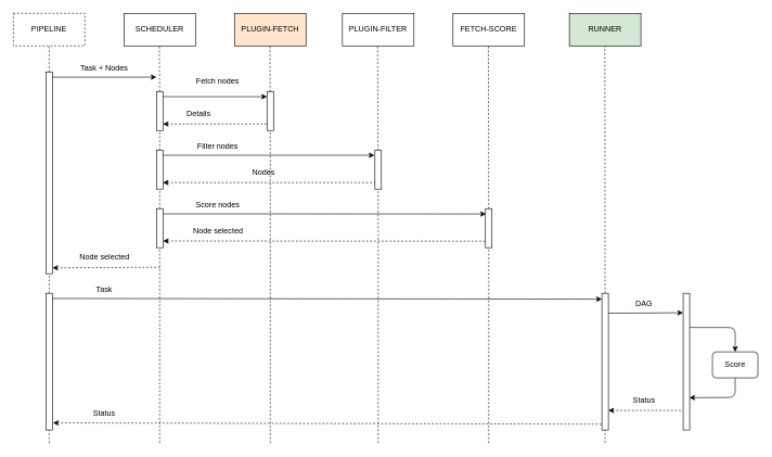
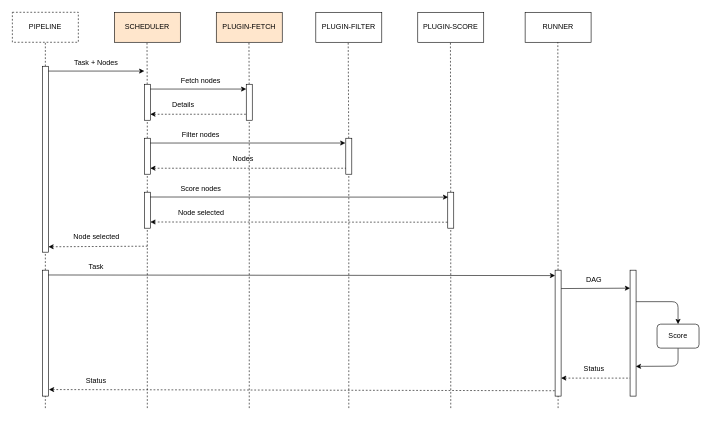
  <mxCell id="0" />
  <mxCell id="1" parent="0" />
  <mxCell id="2" value="PIPELINE" style="rounded=0;whiteSpace=wrap;html=1;dashed=1;" vertex="1" parent="1"><mxGeometry x="20" y="20" width="110" height="50" as="geometry" /></mxCell>
  <mxCell id="3" value="" style="endArrow=none;dashed=1;html=1;entryX=0.5;entryY=1;entryDx=0;entryDy=0;startArrow=none;" edge="1" parent="1" source="41" target="2"><mxGeometry width="50" height="50" relative="1" as="geometry"><mxPoint x="75" y="540" as="sourcePoint" /><mxPoint x="74.5" y="90" as="targetPoint" /></mxGeometry></mxCell>
- <mxCell id="4" value="SCHEDULER" style="rounded=0;whiteSpace=wrap;html=1;" vertex="1" parent="1"><mxGeometry x="190" y="20" width="110" height="50" as="geometry" /></mxCell>
+ <mxCell id="4" value="SCHEDULER" style="rounded=0;whiteSpace=wrap;html=1;fillColor=#ffe6cc;" vertex="1" parent="1"><mxGeometry x="190" y="20" width="110" height="50" as="geometry" /></mxCell>
  <mxCell id="5" value="PLUGIN-FETCH" style="rounded=0;whiteSpace=wrap;html=1;fillColor=#ffe6cc;" vertex="1" parent="1"><mxGeometry x="360" y="20" width="110" height="50" as="geometry" /></mxCell>
  <mxCell id="6" value="PLUGIN-FILTER" style="rounded=0;whiteSpace=wrap;html=1;" vertex="1" parent="1"><mxGeometry x="526" y="20" width="110" height="50" as="geometry" /></mxCell>
  <mxCell id="7" value="" style="endArrow=none;dashed=1;html=1;entryX=0.5;entryY=1;entryDx=0;entryDy=0;startArrow=none;" edge="1" parent="1" source="25"><mxGeometry width="50" height="50" relative="1" as="geometry"><mxPoint x="244.5" y="430" as="sourcePoint" /><mxPoint x="244.5" y="70" as="targetPoint" /></mxGeometry></mxCell>
  <mxCell id="8" value="" style="endArrow=none;dashed=1;html=1;entryX=0.5;entryY=1;entryDx=0;entryDy=0;startArrow=none;" edge="1" parent="1" source="29"><mxGeometry width="50" height="50" relative="1" as="geometry"><mxPoint x="414.5" y="430" as="sourcePoint" /><mxPoint x="414.5" y="70" as="targetPoint" /></mxGeometry></mxCell>
  <mxCell id="9" value="" style="endArrow=none;dashed=1;html=1;entryX=0.5;entryY=1;entryDx=0;entryDy=0;startArrow=none;" edge="1" parent="1" source="35"><mxGeometry width="50" height="50" relative="1" as="geometry"><mxPoint x="580" y="430" as="sourcePoint" /><mxPoint x="580" y="70" as="targetPoint" /></mxGeometry></mxCell>
  <mxCell id="10" value="Task + Nodes" style="text;html=1;strokeColor=none;fillColor=none;align=center;verticalAlign=middle;whiteSpace=wrap;rounded=0;" vertex="1" parent="1"><mxGeometry x="120" y="90" width="80" height="30" as="geometry" /></mxCell>
- <mxCell id="11" value="FETCH-SCORE" style="rounded=0;whiteSpace=wrap;html=1;" vertex="1" parent="1"><mxGeometry x="696" y="20" width="110" height="50" as="geometry" /></mxCell>
- <mxCell id="12" value="RUNNER" style="rounded=0;whiteSpace=wrap;html=1;fillColor=#d5e8d4;" vertex="1" parent="1"><mxGeometry x="875" y="20" width="110" height="50" as="geometry" /></mxCell>
+ <mxCell id="11" value="PLUGIN-SCORE" style="rounded=0;whiteSpace=wrap;html=1;" vertex="1" parent="1"><mxGeometry x="696" y="20" width="110" height="50" as="geometry" /></mxCell>
+ <mxCell id="12" value="RUNNER" style="rounded=0;whiteSpace=wrap;html=1;" vertex="1" parent="1"><mxGeometry x="875" y="20" width="110" height="50" as="geometry" /></mxCell>
  <mxCell id="13" value="" style="endArrow=none;dashed=1;html=1;entryX=0.5;entryY=1;entryDx=0;entryDy=0;startArrow=none;" edge="1" parent="1" source="39"><mxGeometry width="50" height="50" relative="1" as="geometry"><mxPoint x="750.47" y="430" as="sourcePoint" /><mxPoint x="750.47" y="70" as="targetPoint" /></mxGeometry></mxCell>
  <mxCell id="14" value="" style="endArrow=none;dashed=1;html=1;entryX=0.5;entryY=1;entryDx=0;entryDy=0;startArrow=none;" edge="1" parent="1" source="43"><mxGeometry width="50" height="50" relative="1" as="geometry"><mxPoint x="930" y="600" as="sourcePoint" /><mxPoint x="929.55" y="70" as="targetPoint" /></mxGeometry></mxCell>
- <mxCell id="15" value="Fetch nodes" style="text;html=1;strokeColor=none;fillColor=none;align=center;verticalAlign=middle;whiteSpace=wrap;rounded=0;" vertex="1" parent="1"><mxGeometry x="299" y="110" width="71" height="30" as="geometry" /></mxCell>
+ <mxCell id="15" value="Fetch nodes" style="text;html=1;strokeColor=none;fillColor=none;align=center;verticalAlign=middle;whiteSpace=wrap;rounded=0;" vertex="1" parent="1"><mxGeometry x="299" y="120" width="71" height="30" as="geometry" /></mxCell>
  <mxCell id="16" value="" style="endArrow=classic;html=1;entryX=-0.073;entryY=0.133;entryDx=0;entryDy=0;entryPerimeter=0;" edge="1" parent="1" target="35"><mxGeometry width="50" height="50" relative="1" as="geometry"><mxPoint x="244" y="238" as="sourcePoint" /><mxPoint x="580" y="238" as="targetPoint" /></mxGeometry></mxCell>
  <mxCell id="17" value="Filter nodes" style="text;html=1;strokeColor=none;fillColor=none;align=center;verticalAlign=middle;whiteSpace=wrap;rounded=0;" vertex="1" parent="1"><mxGeometry x="299" y="210" width="71" height="30" as="geometry" /></mxCell>
  <mxCell id="18" value="" style="endArrow=classic;html=1;entryX=0.068;entryY=0.137;entryDx=0;entryDy=0;entryPerimeter=0;" edge="1" parent="1" target="39"><mxGeometry width="50" height="50" relative="1" as="geometry"><mxPoint x="245" y="328" as="sourcePoint" /><mxPoint x="750" y="328" as="targetPoint" /></mxGeometry></mxCell>
  <mxCell id="19" value="Score nodes" style="text;html=1;strokeColor=none;fillColor=none;align=center;verticalAlign=middle;whiteSpace=wrap;rounded=0;" vertex="1" parent="1"><mxGeometry x="299" y="300" width="71" height="30" as="geometry" /></mxCell>
  <mxCell id="20" value="" style="endArrow=none;html=1;dashed=1;endFill=0;startArrow=classic;startFill=1;exitX=1.012;exitY=0.828;exitDx=0;exitDy=0;exitPerimeter=0;" edge="1" parent="1" source="37"><mxGeometry width="50" height="50" relative="1" as="geometry"><mxPoint x="245" y="370" as="sourcePoint" /><mxPoint x="750" y="370" as="targetPoint" /></mxGeometry></mxCell>
  <mxCell id="21" value="" style="endArrow=none;html=1;dashed=1;endFill=0;startArrow=classic;startFill=1;exitX=1.015;exitY=0.971;exitDx=0;exitDy=0;exitPerimeter=0;" edge="1" parent="1" source="41"><mxGeometry width="50" height="50" relative="1" as="geometry"><mxPoint x="75" y="410" as="sourcePoint" /><mxPoint x="245" y="410" as="targetPoint" /></mxGeometry></mxCell>
  <mxCell id="22" value="Node selected" style="text;html=1;strokeColor=none;fillColor=none;align=center;verticalAlign=middle;whiteSpace=wrap;rounded=0;" vertex="1" parent="1"><mxGeometry x="117.5" y="380" width="85" height="30" as="geometry" /></mxCell>
  <mxCell id="23" value="" style="endArrow=classic;html=1;entryX=0;entryY=0.043;entryDx=0;entryDy=0;entryPerimeter=0;" edge="1" parent="1" target="43"><mxGeometry width="50" height="50" relative="1" as="geometry"><mxPoint x="75" y="458" as="sourcePoint" /><mxPoint x="930" y="458" as="targetPoint" /></mxGeometry></mxCell>
  <mxCell id="24" value="Task" style="text;html=1;strokeColor=none;fillColor=none;align=center;verticalAlign=middle;whiteSpace=wrap;rounded=0;" vertex="1" parent="1"><mxGeometry x="120" y="430" width="80" height="30" as="geometry" /></mxCell>
  <mxCell id="25" value="" style="rounded=0;whiteSpace=wrap;html=1;" vertex="1" parent="1"><mxGeometry x="240" y="140" width="10" height="60" as="geometry" /></mxCell>
  <mxCell id="26" value="" style="endArrow=none;dashed=1;html=1;entryX=0.5;entryY=1;entryDx=0;entryDy=0;startArrow=none;" edge="1" parent="1" source="32" target="25"><mxGeometry width="50" height="50" relative="1" as="geometry"><mxPoint x="244.5" y="430" as="sourcePoint" /><mxPoint x="244.5" y="70" as="targetPoint" /></mxGeometry></mxCell>
  <mxCell id="27" value="" style="endArrow=classic;html=1;" edge="1" parent="1"><mxGeometry width="50" height="50" relative="1" as="geometry"><mxPoint x="75" y="118" as="sourcePoint" /><mxPoint x="240" y="118" as="targetPoint" /></mxGeometry></mxCell>
  <mxCell id="28" value="" style="endArrow=none;html=1;startArrow=classic;startFill=1;endFill=0;dashed=1;" edge="1" parent="1"><mxGeometry width="50" height="50" relative="1" as="geometry"><mxPoint x="250" y="190" as="sourcePoint" /><mxPoint x="414" y="190" as="targetPoint" /></mxGeometry></mxCell>
  <mxCell id="29" value="" style="rounded=0;whiteSpace=wrap;html=1;" vertex="1" parent="1"><mxGeometry x="410" y="140" width="10" height="60" as="geometry" /></mxCell>
  <mxCell id="30" value="" style="endArrow=none;dashed=1;html=1;entryX=0.5;entryY=1;entryDx=0;entryDy=0;" edge="1" parent="1" target="29"><mxGeometry width="50" height="50" relative="1" as="geometry"><mxPoint x="415" y="680" as="sourcePoint" /><mxPoint x="414.5" y="70" as="targetPoint" /></mxGeometry></mxCell>
  <mxCell id="31" value="" style="endArrow=classic;html=1;" edge="1" parent="1"><mxGeometry width="50" height="50" relative="1" as="geometry"><mxPoint x="250" y="148" as="sourcePoint" /><mxPoint x="410" y="148" as="targetPoint" /></mxGeometry></mxCell>
  <mxCell id="32" value="" style="rounded=0;whiteSpace=wrap;html=1;" vertex="1" parent="1"><mxGeometry x="240" y="230" width="10" height="60" as="geometry" /></mxCell>
  <mxCell id="33" value="" style="endArrow=none;dashed=1;html=1;entryX=0.5;entryY=1;entryDx=0;entryDy=0;startArrow=none;" edge="1" parent="1" source="37" target="32"><mxGeometry width="50" height="50" relative="1" as="geometry"><mxPoint x="244.5" y="430" as="sourcePoint" /><mxPoint x="245" y="200" as="targetPoint" /></mxGeometry></mxCell>
  <mxCell id="34" value="" style="endArrow=none;html=1;endFill=0;startArrow=classic;startFill=1;dashed=1;" edge="1" parent="1"><mxGeometry width="50" height="50" relative="1" as="geometry"><mxPoint x="250" y="280" as="sourcePoint" /><mxPoint x="581" y="280" as="targetPoint" /></mxGeometry></mxCell>
  <mxCell id="35" value="" style="rounded=0;whiteSpace=wrap;html=1;" vertex="1" parent="1"><mxGeometry x="576" y="230" width="10" height="60" as="geometry" /></mxCell>
  <mxCell id="36" value="" style="endArrow=none;dashed=1;html=1;entryX=0.5;entryY=1;entryDx=0;entryDy=0;" edge="1" parent="1" target="35"><mxGeometry width="50" height="50" relative="1" as="geometry"><mxPoint x="581" y="680" as="sourcePoint" /><mxPoint x="580" y="70" as="targetPoint" /></mxGeometry></mxCell>
  <mxCell id="37" value="" style="rounded=0;whiteSpace=wrap;html=1;" vertex="1" parent="1"><mxGeometry x="240" y="320" width="10" height="60" as="geometry" /></mxCell>
  <mxCell id="38" value="" style="endArrow=none;dashed=1;html=1;entryX=0.5;entryY=1;entryDx=0;entryDy=0;" edge="1" parent="1" target="37"><mxGeometry width="50" height="50" relative="1" as="geometry"><mxPoint x="245" y="680" as="sourcePoint" /><mxPoint x="245" y="290" as="targetPoint" /></mxGeometry></mxCell>
  <mxCell id="39" value="" style="rounded=0;whiteSpace=wrap;html=1;" vertex="1" parent="1"><mxGeometry x="746" y="320" width="10" height="60" as="geometry" /></mxCell>
  <mxCell id="40" value="" style="endArrow=none;dashed=1;html=1;entryX=0.5;entryY=1;entryDx=0;entryDy=0;" edge="1" parent="1" target="39"><mxGeometry width="50" height="50" relative="1" as="geometry"><mxPoint x="751" y="680" as="sourcePoint" /><mxPoint x="750.47" y="70" as="targetPoint" /></mxGeometry></mxCell>
  <mxCell id="41" value="" style="rounded=0;whiteSpace=wrap;html=1;" vertex="1" parent="1"><mxGeometry x="70" y="110" width="10" height="310" as="geometry" /></mxCell>
  <mxCell id="42" value="" style="endArrow=none;dashed=1;html=1;entryX=0.5;entryY=1;entryDx=0;entryDy=0;startArrow=none;" edge="1" parent="1" source="53" target="41"><mxGeometry width="50" height="50" relative="1" as="geometry"><mxPoint x="75" y="680" as="sourcePoint" /><mxPoint x="75" y="70" as="targetPoint" /></mxGeometry></mxCell>
  <mxCell id="43" value="" style="rounded=0;whiteSpace=wrap;html=1;" vertex="1" parent="1"><mxGeometry x="925" y="450" width="10" height="210" as="geometry" /></mxCell>
  <mxCell id="44" value="" style="endArrow=none;dashed=1;html=1;entryX=0.5;entryY=1;entryDx=0;entryDy=0;" edge="1" parent="1" target="43"><mxGeometry width="50" height="50" relative="1" as="geometry"><mxPoint x="930" y="680" as="sourcePoint" /><mxPoint x="929.55" y="70" as="targetPoint" /></mxGeometry></mxCell>
  <mxCell id="45" value="" style="rounded=0;whiteSpace=wrap;html=1;" vertex="1" parent="1"><mxGeometry x="1050" y="450" width="10" height="210" as="geometry" /></mxCell>
  <mxCell id="46" value="" style="endArrow=classic;html=1;exitX=1.022;exitY=0.146;exitDx=0;exitDy=0;exitPerimeter=0;" edge="1" parent="1" source="43"><mxGeometry width="50" height="50" relative="1" as="geometry"><mxPoint x="940" y="480" as="sourcePoint" /><mxPoint x="1050" y="480" as="targetPoint" /></mxGeometry></mxCell>
  <mxCell id="47" value="DAG" style="text;html=1;strokeColor=none;fillColor=none;align=center;verticalAlign=middle;whiteSpace=wrap;rounded=0;" vertex="1" parent="1"><mxGeometry x="950" y="452" width="80" height="30" as="geometry" /></mxCell>
  <mxCell id="48" value="" style="edgeStyle=segmentEdgeStyle;endArrow=classic;html=1;exitX=1;exitY=0.25;exitDx=0;exitDy=0;" edge="1" parent="1" source="45"><mxGeometry width="50" height="50" relative="1" as="geometry"><mxPoint x="780" y="470" as="sourcePoint" /><mxPoint x="1130" y="540" as="targetPoint" /></mxGeometry></mxCell>
  <mxCell id="49" value="" style="edgeStyle=segmentEdgeStyle;endArrow=none;html=1;exitX=0.964;exitY=0.764;exitDx=0;exitDy=0;exitPerimeter=0;endFill=0;startArrow=classic;startFill=1;" edge="1" parent="1" source="45"><mxGeometry width="50" height="50" relative="1" as="geometry"><mxPoint x="1070" y="512.5" as="sourcePoint" /><mxPoint x="1130" y="580" as="targetPoint" /><Array as="points"><mxPoint x="1062" y="610" /><mxPoint x="1140" y="610" /></Array></mxGeometry></mxCell>
  <mxCell id="50" value="" style="endArrow=none;html=1;exitX=1;exitY=0.5;exitDx=0;exitDy=0;endFill=0;startArrow=classic;startFill=1;dashed=1;" edge="1" parent="1"><mxGeometry width="50" height="50" relative="1" as="geometry"><mxPoint x="935" y="630" as="sourcePoint" /><mxPoint x="1050" y="630" as="targetPoint" /></mxGeometry></mxCell>
  <mxCell id="51" value="Score" style="rounded=1;whiteSpace=wrap;html=1;" vertex="1" parent="1"><mxGeometry x="1095" y="540" width="70" height="40" as="geometry" /></mxCell>
  <mxCell id="52" value="" style="endArrow=none;html=1;entryX=0;entryY=0.043;entryDx=0;entryDy=0;entryPerimeter=0;endFill=0;dashed=1;startArrow=classic;startFill=1;exitX=1.1;exitY=0.948;exitDx=0;exitDy=0;exitPerimeter=0;" edge="1" parent="1" source="53"><mxGeometry width="50" height="50" relative="1" as="geometry"><mxPoint x="75" y="650" as="sourcePoint" /><mxPoint x="925" y="651.03" as="targetPoint" /></mxGeometry></mxCell>
  <mxCell id="53" value="" style="rounded=0;whiteSpace=wrap;html=1;" vertex="1" parent="1"><mxGeometry x="70" y="450" width="10" height="210" as="geometry" /></mxCell>
  <mxCell id="54" value="" style="endArrow=none;dashed=1;html=1;entryX=0.5;entryY=1;entryDx=0;entryDy=0;" edge="1" parent="1" target="53"><mxGeometry width="50" height="50" relative="1" as="geometry"><mxPoint x="75" y="680" as="sourcePoint" /><mxPoint x="75" y="420" as="targetPoint" /></mxGeometry></mxCell>
  <mxCell id="55" value="Details" style="text;html=1;strokeColor=none;fillColor=none;align=center;verticalAlign=middle;whiteSpace=wrap;rounded=0;" vertex="1" parent="1"><mxGeometry x="274.5" y="160" width="60" height="30" as="geometry" /></mxCell>
  <mxCell id="56" value="Nodes" style="text;html=1;strokeColor=none;fillColor=none;align=center;verticalAlign=middle;whiteSpace=wrap;rounded=0;" vertex="1" parent="1"><mxGeometry x="374.5" y="250" width="60" height="30" as="geometry" /></mxCell>
  <mxCell id="57" value="Node selected" style="text;html=1;strokeColor=none;fillColor=none;align=center;verticalAlign=middle;whiteSpace=wrap;rounded=0;" vertex="1" parent="1"><mxGeometry x="291.75" y="340" width="85.5" height="30" as="geometry" /></mxCell>
  <mxCell id="58" value="Status" style="text;html=1;strokeColor=none;fillColor=none;align=center;verticalAlign=middle;whiteSpace=wrap;rounded=0;" vertex="1" parent="1"><mxGeometry x="130" y="620" width="60" height="30" as="geometry" /></mxCell>
  <mxCell id="59" value="Status" style="text;html=1;strokeColor=none;fillColor=none;align=center;verticalAlign=middle;whiteSpace=wrap;rounded=0;" vertex="1" parent="1"><mxGeometry x="960" y="600" width="60" height="30" as="geometry" /></mxCell>
